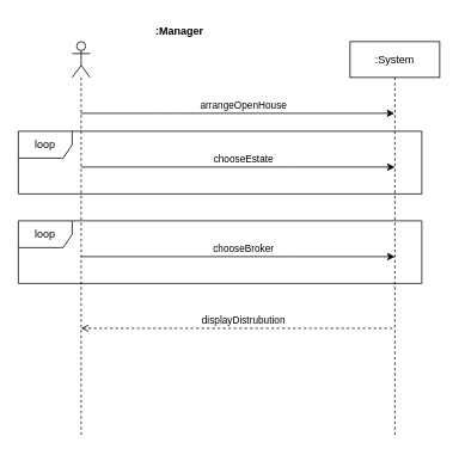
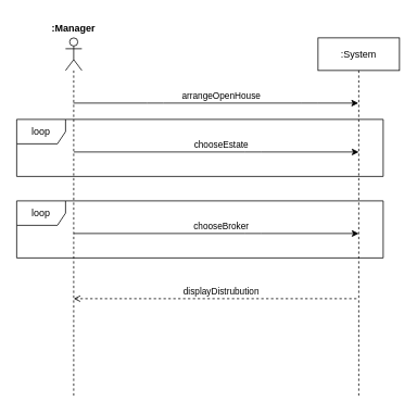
  <mxCell id="0" />
  <mxCell id="1" parent="0" />
  <mxCell id="2" value="loop" style="shape=umlFrame;whiteSpace=wrap;html=1;" vertex="1" parent="1"><mxGeometry x="20" y="146" width="450" height="70" as="geometry" /></mxCell>
  <mxCell id="3" value="" style="shape=umlLifeline;participant=umlActor;perimeter=lifelinePerimeter;whiteSpace=wrap;html=1;container=1;collapsible=0;recursiveResize=0;verticalAlign=top;spacingTop=36;outlineConnect=0;size=40;" vertex="1" parent="1"><mxGeometry x="80" y="46" width="20" height="440" as="geometry" /></mxCell>
  <mxCell id="4" value=":System" style="shape=umlLifeline;perimeter=lifelinePerimeter;whiteSpace=wrap;html=1;container=1;collapsible=0;recursiveResize=0;outlineConnect=0;" vertex="1" parent="1"><mxGeometry x="390" y="46" width="100" height="440" as="geometry" /></mxCell>
- <mxCell id="5" value=":Manager" style="text;align=center;fontStyle=1;verticalAlign=middle;spacingLeft=3;spacingRight=3;strokeColor=none;rotatable=0;points=[[0,0.5],[1,0.5]];portConstraint=eastwest;" vertex="1" parent="1"><mxGeometry x="160" y="20" width="80" height="26" as="geometry" /></mxCell>
+ <mxCell id="5" value=":Manager" style="text;align=center;fontStyle=1;verticalAlign=middle;spacingLeft=3;spacingRight=3;strokeColor=none;rotatable=0;points=[[0,0.5],[1,0.5]];portConstraint=eastwest;" vertex="1" parent="1"><mxGeometry x="50" y="20" width="80" height="26" as="geometry" /></mxCell>
  <mxCell id="6" value="" style="endArrow=classic;html=1;" edge="1" parent="1" source="3" target="4"><mxGeometry width="50" height="50" relative="1" as="geometry"><mxPoint x="210" y="226" as="sourcePoint" /><mxPoint x="260" y="176" as="targetPoint" /><Array as="points"><mxPoint x="190" y="126" /><mxPoint x="380" y="126" /></Array></mxGeometry></mxCell>
  <mxCell id="7" value="arrangeOpenHouse" style="edgeLabel;html=1;align=center;verticalAlign=middle;resizable=0;points=[];" vertex="1" connectable="0" parent="6"><mxGeometry x="0.083" relative="1" as="geometry"><mxPoint x="-9.5" y="-10" as="offset" /></mxGeometry></mxCell>
  <mxCell id="8" value="" style="endArrow=classic;html=1;" edge="1" parent="1"><mxGeometry width="50" height="50" relative="1" as="geometry"><mxPoint x="90" y="186" as="sourcePoint" /><mxPoint x="440" y="186" as="targetPoint" /><Array as="points"><mxPoint x="310.5" y="186" /></Array></mxGeometry></mxCell>
  <mxCell id="9" value="chooseEstate " style="edgeLabel;html=1;align=center;verticalAlign=middle;resizable=0;points=[];" vertex="1" connectable="0" parent="8"><mxGeometry x="0.083" relative="1" as="geometry"><mxPoint x="-9.5" y="-10" as="offset" /></mxGeometry></mxCell>
  <mxCell id="10" value="" style="endArrow=classic;html=1;" edge="1" parent="1"><mxGeometry width="50" height="50" relative="1" as="geometry"><mxPoint x="90" y="286" as="sourcePoint" /><mxPoint x="440" y="286" as="targetPoint" /><Array as="points"><mxPoint x="310.5" y="286" /></Array></mxGeometry></mxCell>
  <mxCell id="11" value="chooseBroker" style="edgeLabel;html=1;align=center;verticalAlign=middle;resizable=0;points=[];" vertex="1" connectable="0" parent="10"><mxGeometry x="0.083" relative="1" as="geometry"><mxPoint x="-9.5" y="-10" as="offset" /></mxGeometry></mxCell>
  <mxCell id="12" value="" style="endArrow=none;html=1;startArrow=open;startFill=0;endFill=0;dashed=1;" edge="1" parent="1"><mxGeometry width="50" height="50" relative="1" as="geometry"><mxPoint x="90" y="366" as="sourcePoint" /><mxPoint x="440" y="366" as="targetPoint" /><Array as="points"><mxPoint x="310.5" y="366" /></Array></mxGeometry></mxCell>
  <mxCell id="13" value="displayDistrubution" style="edgeLabel;html=1;align=center;verticalAlign=middle;resizable=0;points=[];" vertex="1" connectable="0" parent="12"><mxGeometry x="0.083" relative="1" as="geometry"><mxPoint x="-9.5" y="-10" as="offset" /></mxGeometry></mxCell>
  <mxCell id="14" value="loop" style="shape=umlFrame;whiteSpace=wrap;html=1;" vertex="1" parent="1"><mxGeometry x="20" y="246" width="450" height="70" as="geometry" /></mxCell>
